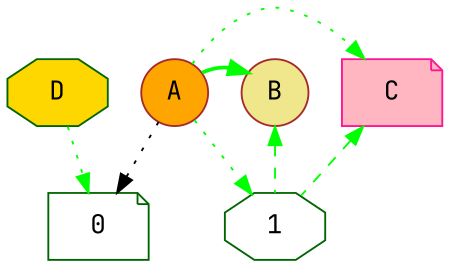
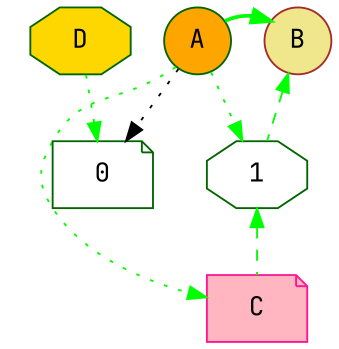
  digraph {
    fontname="JetBrains Mono"
    rankdir=TB
    root=centr
    splines=true
    node [color=darkgreen fillcolor=white fontname="JetBrains Mono" shape=circle style=filled]
    edge [color=green fontname="JetBrains Mono" style=dotted weight=10]
-   A [color=brown fillcolor=orange]
+   A [fillcolor=orange]
    B [color=brown fillcolor=khaki]
    C [color=deeppink fillcolor=lightpink shape=note]
    D [fillcolor=gold shape=octagon]
    0 [shape=note]
    1 [shape=octagon]
    subgraph sub_1 {
      A
      B
      C
      D
    }
    subgraph sub_2 {
      0
      1
    }
    A -> B [constraint=false style=invis]
    A -> B [constraint=false style=bold]
    A -> C [constraint=false style=invis]
    A -> C [constraint=false]
    A -> 0 [color=""]
    A -> 1
    B -> 1 [dir=back style=dashed]
-   C -> 1 [dir=back style=dashed]
+   1 -> C [dir=back style=dashed]
    D -> 0
  }
